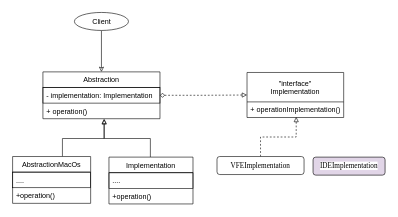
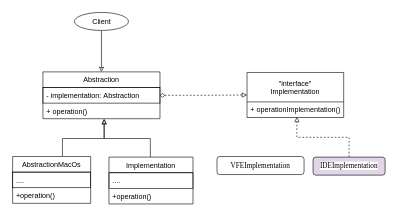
  <mxCell id="0" />
  <mxCell id="1" parent="0" />
  <mxCell id="2" style="edgeStyle=orthogonalEdgeStyle;rounded=0;orthogonalLoop=1;jettySize=auto;html=1;entryX=0.5;entryY=0;entryDx=0;entryDy=0;endArrow=classic;endFill=0;" edge="1" parent="1" source="3" target="4"><mxGeometry relative="1" as="geometry" /></mxCell>
  <mxCell id="3" value="Client" style="ellipse;whiteSpace=wrap;html=1;" vertex="1" parent="1"><mxGeometry x="123.5" y="20" width="90" height="30" as="geometry" /></mxCell>
  <mxCell id="4" value="Abstraction" style="swimlane;fontStyle=0;childLayout=stackLayout;horizontal=1;startSize=26;horizontalStack=0;resizeParent=1;resizeParentMax=0;resizeLast=0;collapsible=1;marginBottom=0;" vertex="1" parent="1"><mxGeometry x="71" y="119" width="195" height="78" as="geometry" /></mxCell>
- <mxCell id="5" value="- implementation: Implementation" style="text;strokeColor=#000000;fillColor=none;align=left;verticalAlign=top;spacingLeft=4;spacingRight=4;overflow=hidden;rotatable=0;points=[[0,0.5],[1,0.5]];portConstraint=eastwest;" vertex="1" parent="4"><mxGeometry y="26" width="195" height="26" as="geometry" /></mxCell>
+ <mxCell id="5" value="- implementation: Abstraction" style="text;strokeColor=#000000;fillColor=none;align=left;verticalAlign=top;spacingLeft=4;spacingRight=4;overflow=hidden;rotatable=0;points=[[0,0.5],[1,0.5]];portConstraint=eastwest;" vertex="1" parent="4"><mxGeometry y="26" width="195" height="26" as="geometry" /></mxCell>
  <mxCell id="6" value="+ operation()" style="text;strokeColor=none;fillColor=none;align=left;verticalAlign=top;spacingLeft=4;spacingRight=4;overflow=hidden;rotatable=0;points=[[0,0.5],[1,0.5]];portConstraint=eastwest;" vertex="1" parent="4"><mxGeometry y="52" width="195" height="26" as="geometry" /></mxCell>
  <mxCell id="7" style="edgeStyle=orthogonalEdgeStyle;rounded=0;orthogonalLoop=1;jettySize=auto;html=1;entryX=0.431;entryY=1;entryDx=0;entryDy=0;entryPerimeter=0;endArrow=block;endFill=0;" edge="1" parent="1"><mxGeometry relative="1" as="geometry"><mxPoint x="103.5" y="260" as="sourcePoint" /><mxPoint x="173.045" y="198" as="targetPoint" /><Array as="points"><mxPoint x="104" y="230" /><mxPoint x="173" y="230" /></Array></mxGeometry></mxCell>
  <mxCell id="8" value="AbstractionMacOs" style="swimlane;fontStyle=0;childLayout=stackLayout;horizontal=1;startSize=26;horizontalStack=0;resizeParent=1;resizeParentMax=0;resizeLast=0;collapsible=1;marginBottom=0;" vertex="1" parent="1"><mxGeometry x="20.5" y="260" width="130" height="78" as="geometry" /></mxCell>
  <mxCell id="9" value="...." style="text;strokeColor=#000000;fillColor=none;align=left;verticalAlign=top;spacingLeft=4;spacingRight=4;overflow=hidden;rotatable=0;points=[[0,0.5],[1,0.5]];portConstraint=eastwest;" vertex="1" parent="8"><mxGeometry y="26" width="130" height="26" as="geometry" /></mxCell>
  <mxCell id="10" value="+operation()" style="text;strokeColor=none;fillColor=none;align=left;verticalAlign=top;spacingLeft=4;spacingRight=4;overflow=hidden;rotatable=0;points=[[0,0.5],[1,0.5]];portConstraint=eastwest;" vertex="1" parent="8"><mxGeometry y="52" width="130" height="26" as="geometry" /></mxCell>
  <mxCell id="11" style="edgeStyle=orthogonalEdgeStyle;rounded=0;orthogonalLoop=1;jettySize=auto;html=1;entryX=0.528;entryY=1;entryDx=0;entryDy=0;entryPerimeter=0;endArrow=block;endFill=0;" edge="1" parent="1"><mxGeometry relative="1" as="geometry"><mxPoint x="250" y="261" as="sourcePoint" /><mxPoint x="172.96" y="197" as="targetPoint" /><Array as="points"><mxPoint x="250" y="230" /><mxPoint x="173" y="230" /></Array></mxGeometry></mxCell>
  <mxCell id="12" value="Implementation" style="swimlane;fontStyle=0;childLayout=stackLayout;horizontal=1;startSize=26;horizontalStack=0;resizeParent=1;resizeParentMax=0;resizeLast=0;collapsible=1;marginBottom=0;" vertex="1" parent="1"><mxGeometry x="181" y="261" width="140" height="78" as="geometry" /></mxCell>
  <mxCell id="13" value="...." style="text;strokeColor=#000000;fillColor=none;align=left;verticalAlign=top;spacingLeft=4;spacingRight=4;overflow=hidden;rotatable=0;points=[[0,0.5],[1,0.5]];portConstraint=eastwest;" vertex="1" parent="12"><mxGeometry y="26" width="140" height="26" as="geometry" /></mxCell>
  <mxCell id="14" value="+operation()" style="text;strokeColor=none;fillColor=none;align=left;verticalAlign=top;spacingLeft=4;spacingRight=4;overflow=hidden;rotatable=0;points=[[0,0.5],[1,0.5]];portConstraint=eastwest;" vertex="1" parent="12"><mxGeometry y="52" width="140" height="26" as="geometry" /></mxCell>
  <mxCell id="15" value="&quot;interface&quot;&#10;Implementation" style="swimlane;fontStyle=0;childLayout=stackLayout;horizontal=1;startSize=49;horizontalStack=0;resizeParent=1;resizeParentMax=0;resizeLast=0;collapsible=1;marginBottom=0;" vertex="1" parent="1"><mxGeometry x="411" y="120" width="161" height="75" as="geometry" /></mxCell>
  <mxCell id="16" value="+ operationImplementation()" style="text;strokeColor=none;fillColor=none;align=left;verticalAlign=top;spacingLeft=4;spacingRight=4;overflow=hidden;rotatable=0;points=[[0,0.5],[1,0.5]];portConstraint=eastwest;" vertex="1" parent="15"><mxGeometry y="49" width="161" height="26" as="geometry" /></mxCell>
- <mxCell id="17" style="edgeStyle=orthogonalEdgeStyle;rounded=0;orthogonalLoop=1;jettySize=auto;html=1;entryX=0.509;entryY=0.962;entryDx=0;entryDy=0;entryPerimeter=0;endArrow=block;endFill=0;dashed=1;" edge="1" parent="1" source="18" target="16"><mxGeometry relative="1" as="geometry" /></mxCell>
  <mxCell id="18" value="&lt;pre style=&quot;font-family: &amp;#34;jetbrains mono&amp;#34;&quot;&gt;&lt;span style=&quot;background-color: rgb(255 , 255 , 255)&quot;&gt;VFEImplementation&lt;/span&gt;&lt;/pre&gt;" style="rounded=1;whiteSpace=wrap;html=1;strokeColor=#000000;" vertex="1" parent="1"><mxGeometry x="361" y="260" width="145" height="30" as="geometry" /></mxCell>
+ <mxCell id="19" style="edgeStyle=orthogonalEdgeStyle;rounded=0;orthogonalLoop=1;jettySize=auto;html=1;entryX=0.516;entryY=0.962;entryDx=0;entryDy=0;entryPerimeter=0;dashed=1;endArrow=block;endFill=0;" edge="1" parent="1" source="20" target="16"><mxGeometry relative="1" as="geometry" /></mxCell>
  <mxCell id="20" value="&lt;pre style=&quot;font-family: &amp;#34;jetbrains mono&amp;#34;&quot;&gt;&lt;pre style=&quot;font-family: &amp;#34;jetbrains mono&amp;#34;&quot;&gt;&lt;span style=&quot;background-color: rgb(255 , 255 , 255)&quot;&gt;IDEImplementation&lt;/span&gt;&lt;/pre&gt;&lt;/pre&gt;" style="rounded=1;whiteSpace=wrap;html=1;strokeColor=#000000;fillColor=#e1d5e7;" vertex="1" parent="1"><mxGeometry x="521" y="261" width="120" height="30" as="geometry" /></mxCell>
  <mxCell id="21" style="edgeStyle=orthogonalEdgeStyle;rounded=0;orthogonalLoop=1;jettySize=auto;html=1;entryX=0;entryY=0.5;entryDx=0;entryDy=0;dashed=1;endArrow=block;endFill=0;startArrow=diamond;startFill=0;" edge="1" parent="1" source="5" target="15"><mxGeometry relative="1" as="geometry" /></mxCell>
